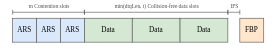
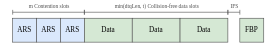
  <mxCell id="0" />
  <mxCell id="1" parent="0" />
  <mxCell id="2" value="ARS" style="rounded=0;whiteSpace=wrap;html=1;fontSize=12;fontFamily=Times New Roman;fillColor=#dae8fc;strokeColor=#4D4D4D;" vertex="1" parent="1"><mxGeometry x="20" y="30" width="40" height="40" as="geometry" /></mxCell>
  <mxCell id="3" value="ARS" style="rounded=0;whiteSpace=wrap;html=1;fontSize=12;fontFamily=Times New Roman;fillColor=#dae8fc;strokeColor=#4D4D4D;" vertex="1" parent="1"><mxGeometry x="60" y="30" width="40" height="40" as="geometry" /></mxCell>
  <mxCell id="4" value="ARS" style="rounded=0;whiteSpace=wrap;html=1;fontSize=12;fontFamily=Times New Roman;fillColor=#dae8fc;strokeColor=#4D4D4D;" vertex="1" parent="1"><mxGeometry x="100" y="30" width="40" height="40" as="geometry" /></mxCell>
  <mxCell id="5" value="Data" style="rounded=0;whiteSpace=wrap;html=1;fontSize=12;fontFamily=Times New Roman;fillColor=#d5e8d4;strokeColor=#4D4D4D;" vertex="1" parent="1"><mxGeometry x="140" y="30" width="80" height="40" as="geometry" /></mxCell>
- <mxCell id="6" value="FBP" style="rounded=0;whiteSpace=wrap;html=1;fontSize=12;fontFamily=Times New Roman;fillColor=#ffe6cc;strokeColor=#4D4D4D;" vertex="1" parent="1"><mxGeometry x="400" y="30" width="40" height="40" as="geometry" /></mxCell>
+ <mxCell id="6" value="FBP" style="rounded=0;whiteSpace=wrap;html=1;fontSize=12;fontFamily=Times New Roman;fillColor=#d5e8d4;strokeColor=#4D4D4D;" vertex="1" parent="1"><mxGeometry x="400" y="30" width="40" height="40" as="geometry" /></mxCell>
  <mxCell id="7" value="Data" style="rounded=0;whiteSpace=wrap;html=1;fontSize=12;fontFamily=Times New Roman;fillColor=#d5e8d4;strokeColor=#4D4D4D;" vertex="1" parent="1"><mxGeometry x="220" y="30" width="80" height="40" as="geometry" /></mxCell>
  <mxCell id="8" value="Data" style="rounded=0;whiteSpace=wrap;html=1;fontSize=12;fontFamily=Times New Roman;fillColor=#d5e8d4;strokeColor=#4D4D4D;" vertex="1" parent="1"><mxGeometry x="300" y="30" width="80" height="40" as="geometry" /></mxCell>
  <mxCell id="9" value="" style="endArrow=baseDash;startArrow=baseDash;html=1;rounded=0;startFill=0;endFill=0;fontColor=#4D4D4D;strokeColor=#4D4D4D;" edge="1" parent="1"><mxGeometry width="50" height="50" relative="1" as="geometry"><mxPoint x="20" y="20" as="sourcePoint" /><mxPoint x="140" y="20" as="targetPoint" /></mxGeometry></mxCell>
  <mxCell id="10" value="m Contention slots" style="edgeLabel;html=1;align=center;verticalAlign=middle;resizable=0;points=[];fontSize=9;fontFamily=Times New Roman;fontColor=#4D4D4D;" vertex="1" connectable="0" parent="9"><mxGeometry x="-0.28" y="1" relative="1" as="geometry"><mxPoint x="17" y="-9" as="offset" /></mxGeometry></mxCell>
  <mxCell id="11" value="" style="endArrow=baseDash;startArrow=baseDash;html=1;rounded=0;startFill=0;endFill=0;fontColor=#4D4D4D;strokeColor=#4D4D4D;" edge="1" parent="1"><mxGeometry width="50" height="50" relative="1" as="geometry"><mxPoint x="140" y="20" as="sourcePoint" /><mxPoint x="380" y="20" as="targetPoint" /></mxGeometry></mxCell>
  <mxCell id="12" value="min(dtqLen, t) Collision-free data slots" style="edgeLabel;html=1;align=center;verticalAlign=middle;resizable=0;points=[];fontSize=9;fontFamily=Times New Roman;fontColor=#4D4D4D;" vertex="1" connectable="0" parent="11"><mxGeometry x="-0.28" y="1" relative="1" as="geometry"><mxPoint x="34" y="-9" as="offset" /></mxGeometry></mxCell>
  <mxCell id="13" value="" style="endArrow=baseDash;startArrow=baseDash;html=1;rounded=0;startFill=0;endFill=0;fontColor=#4D4D4D;strokeColor=#4D4D4D;" edge="1" parent="1"><mxGeometry width="50" height="50" relative="1" as="geometry"><mxPoint x="380" y="20" as="sourcePoint" /><mxPoint x="400" y="20" as="targetPoint" /></mxGeometry></mxCell>
  <mxCell id="14" value="IFS" style="edgeLabel;html=1;align=center;verticalAlign=middle;resizable=0;points=[];fontSize=9;fontFamily=Times New Roman;fontColor=#4D4D4D;" vertex="1" connectable="0" parent="13"><mxGeometry x="-0.28" y="1" relative="1" as="geometry"><mxPoint x="3" y="-9" as="offset" /></mxGeometry></mxCell>
